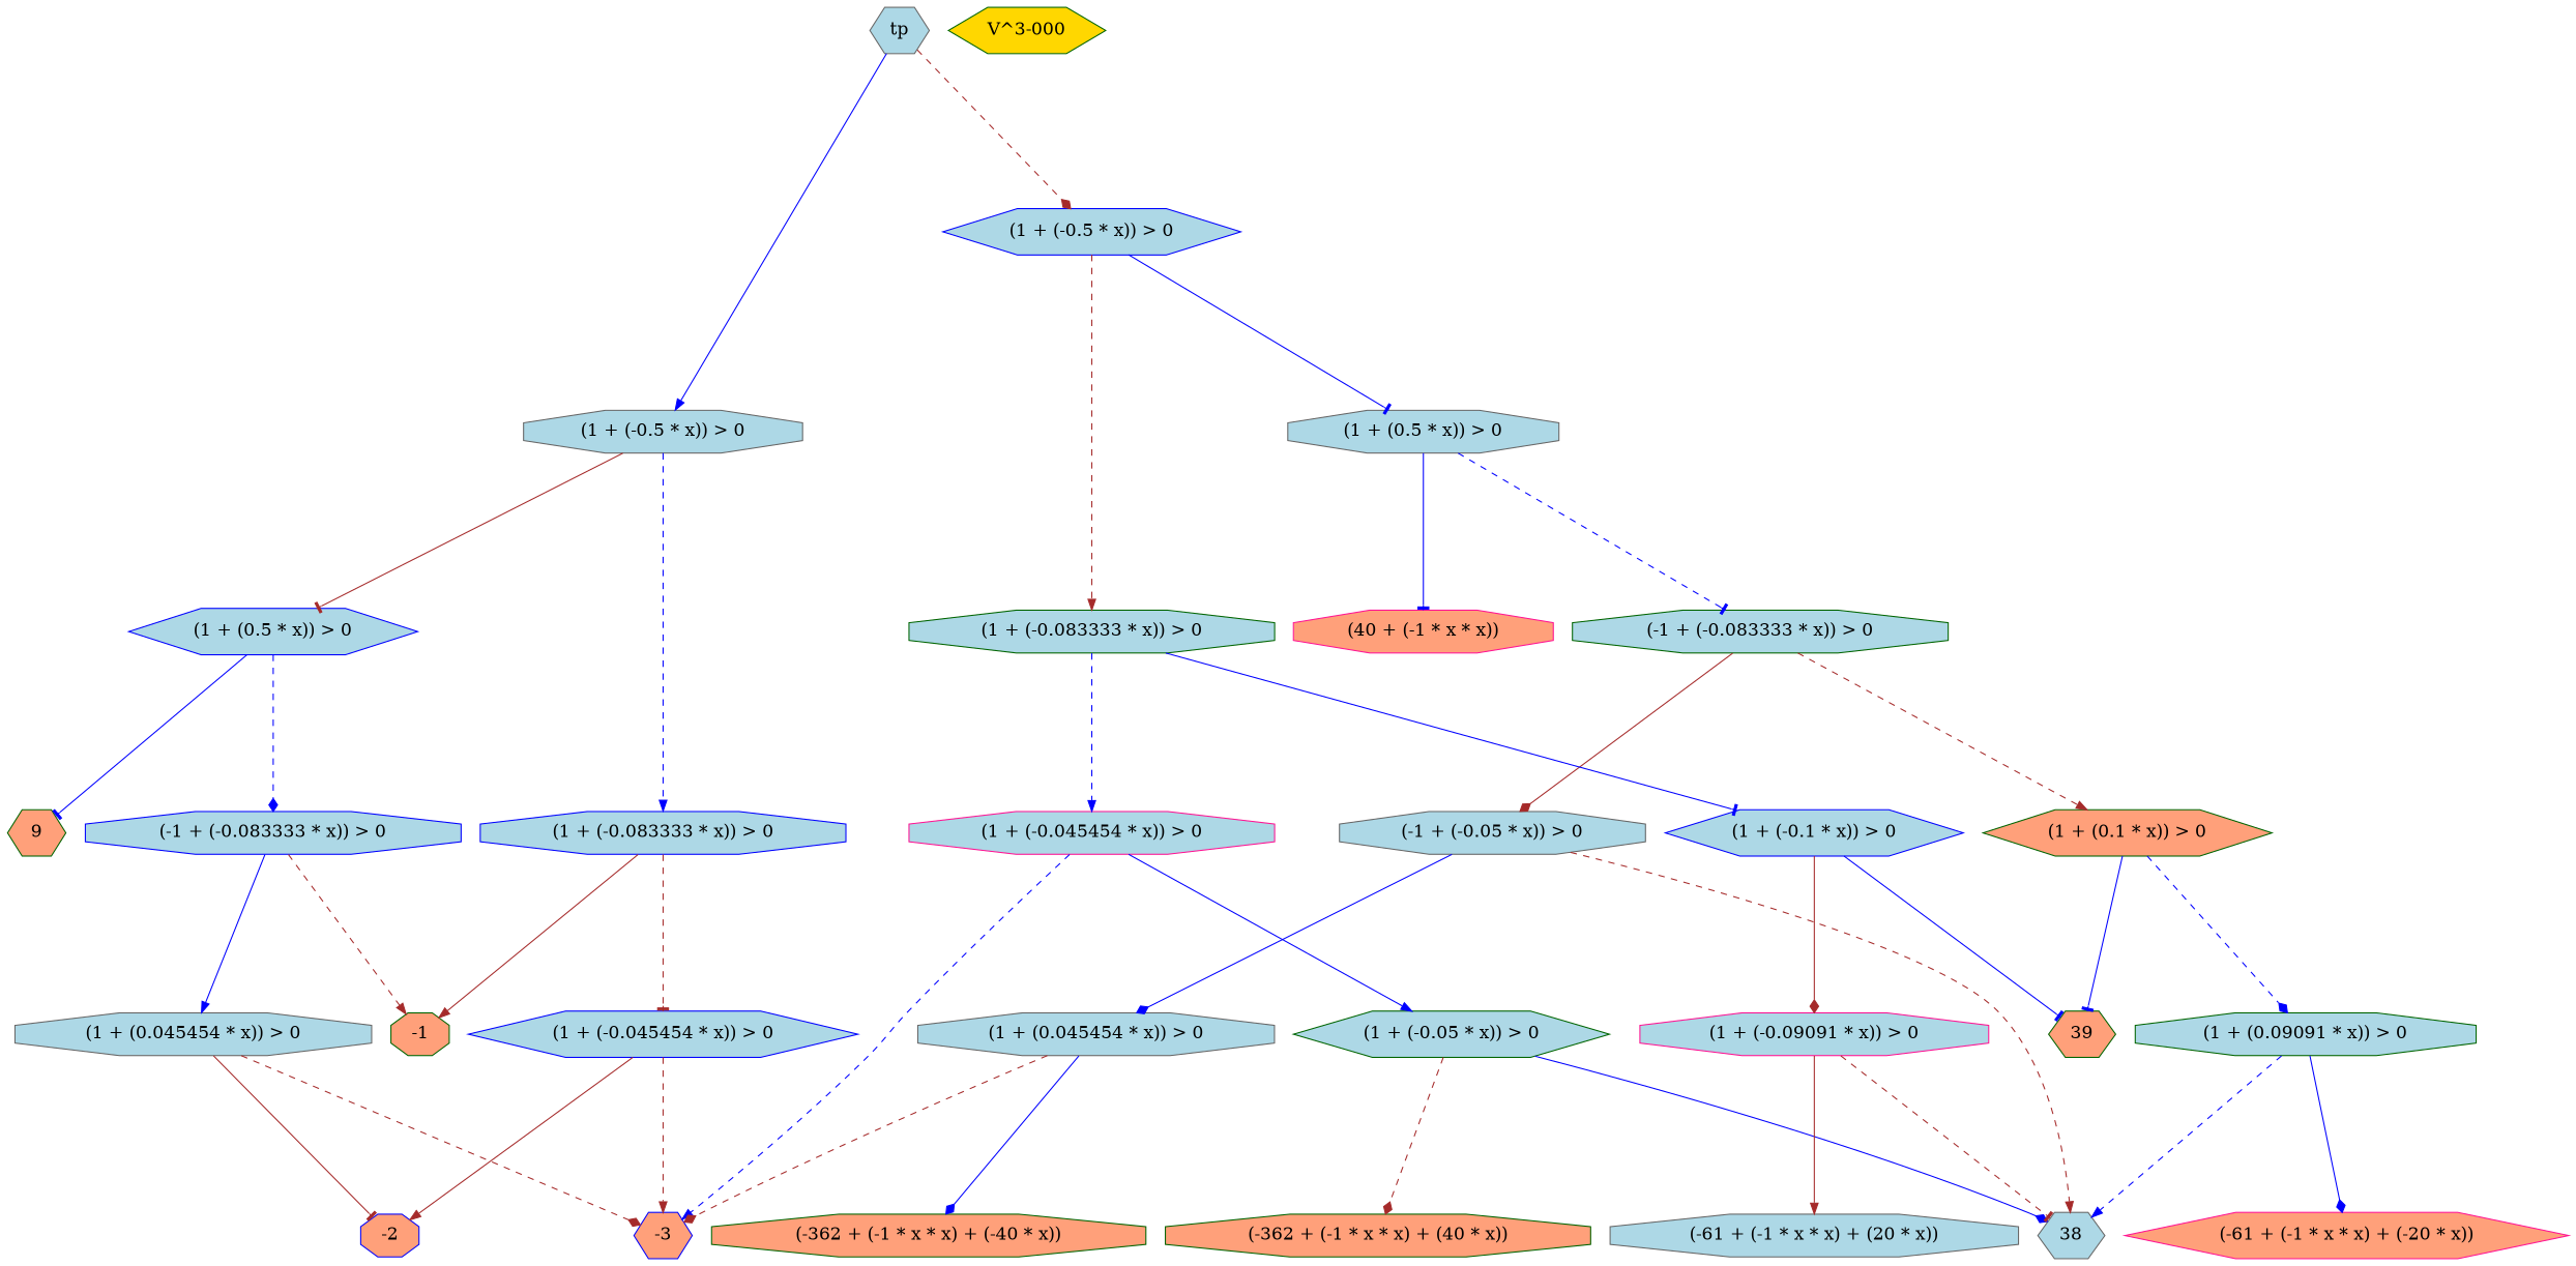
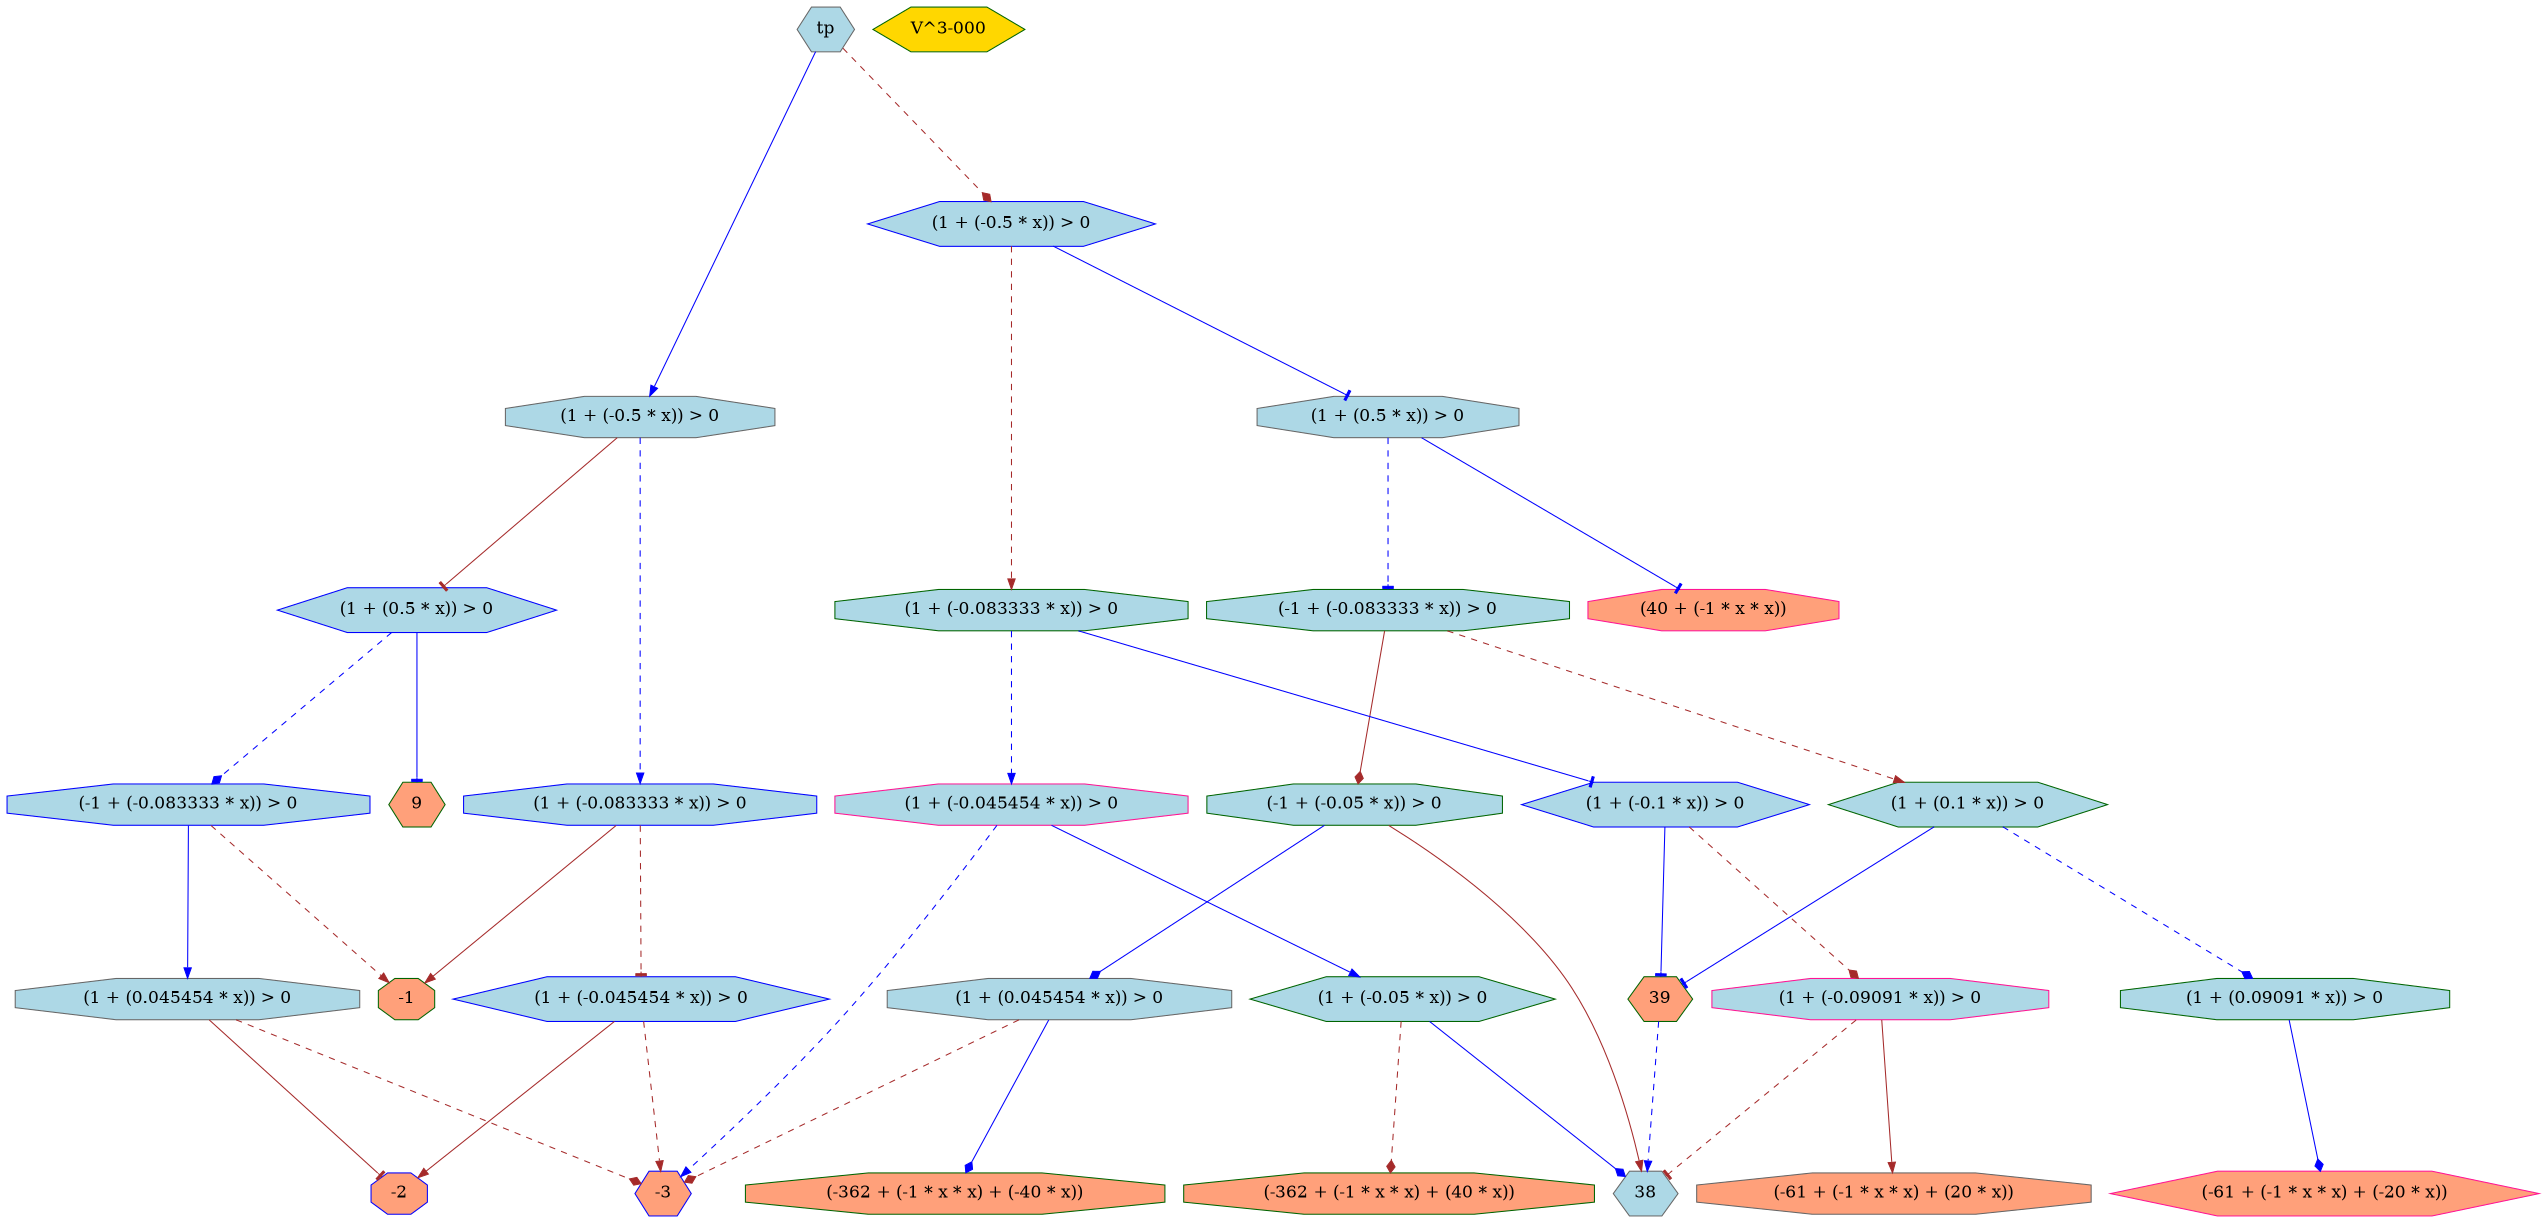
  digraph {
    fontname=Helvetica
    fontsize=16
    ranksep=2.00
    node [color=darkgreen fillcolor=lightblue fontsize=16 shape=octagon style=filled]
    edge [arrowhead=normal color=blue style=dashed]
    n1 [color=blue label="(-1 + (-0.083333 * x)) > 0"]
    n2 [fillcolor=lightsalmon label=-1]
    n3 [color=gray40 label="(1 + (0.045454 * x)) > 0"]
    n4 [color=blue fillcolor=lightsalmon label=-3 shape=hexagon]
    n5 [color=blue fillcolor=lightsalmon label=-2]
    n6 [label="(1 + (-0.05 * x)) > 0" shape=hexagon]
    n7 [fillcolor=lightsalmon label="(-362 + (-1 * x * x) + (40 * x))"]
    n8 [color=gray40 label=38 shape=hexagon]
    n9 [color=blue label="(1 + (0.5 * x)) > 0" shape=hexagon]
    n10 [fillcolor=lightsalmon label=9 shape=hexagon]
    n11 [color=blue label="(1 + (-0.045454 * x)) > 0" shape=hexagon]
    n12 [color=deeppink label="(1 + (-0.045454 * x)) > 0"]
    n13 [color=gray40 label="(1 + (0.045454 * x)) > 0"]
    n14 [fillcolor=lightsalmon label="(-362 + (-1 * x * x) + (-40 * x))"]
-   n15 [color=gray40 label="(-61 + (-1 * x * x) + (20 * x))"]
-   n16 [color=gray40 label="(-1 + (-0.05 * x)) > 0"]
+   n15 [color=gray40 fillcolor=lightsalmon label="(-61 + (-1 * x * x) + (20 * x))"]
+   n16 [label="(-1 + (-0.05 * x)) > 0"]
    n17 [label="(-1 + (-0.083333 * x)) > 0"]
-   n18 [fillcolor=lightsalmon label="(1 + (0.1 * x)) > 0" shape=hexagon]
+   n18 [label="(1 + (0.1 * x)) > 0" shape=hexagon]
    n19 [fillcolor=lightsalmon label=39 shape=hexagon]
    n20 [label="(1 + (0.09091 * x)) > 0"]
    n21 [color=deeppink fillcolor=lightsalmon label="(-61 + (-1 * x * x) + (-20 * x))" shape=hexagon]
    n22 [label="(1 + (-0.083333 * x)) > 0"]
    n23 [color=blue label="(1 + (-0.1 * x)) > 0" shape=hexagon]
    n24 [color=deeppink label="(1 + (-0.09091 * x)) > 0"]
    n25 [color=gray40 label="(1 + (-0.5 * x)) > 0"]
    n26 [color=blue label="(1 + (-0.083333 * x)) > 0"]
    n27 [color=gray40 label=tp shape=hexagon]
    n28 [color=blue label="(1 + (-0.5 * x)) > 0" shape=hexagon]
    n29 [color=gray40 label="(1 + (0.5 * x)) > 0"]
    n30 [color=deeppink fillcolor=lightsalmon label="(40 + (-1 * x * x))"]
    n31 [fillcolor=gold1 label="V^3-000" shape=hexagon]
    n1 -> n2 [color=brown]
    n1 -> n3 [style=solid]
    n3 -> n4 [arrowhead=diamond color=brown]
    n3 -> n5 [arrowhead=tee color=brown style=solid]
    n6 -> n7 [arrowhead=diamond color=brown]
    n6 -> n8 [arrowhead=diamond style=solid]
    n9 -> n1 [arrowhead=diamond]
    n9 -> n10 [arrowhead=tee style=solid]
    n11 -> n4 [color=brown]
    n11 -> n5 [color=brown style=solid]
    n12 -> n4
    n12 -> n6 [style=solid]
    n13 -> n4 [arrowhead=diamond color=brown]
    n13 -> n14 [arrowhead=diamond style=solid]
-   n16 -> n8 [color=brown]
+   n16 -> n8 [color=brown style=solid]
    n16 -> n13 [arrowhead=diamond style=solid]
    n17 -> n16 [arrowhead=diamond color=brown style=solid]
    n17 -> n18 [color=brown]
    n18 -> n19 [arrowhead=tee style=solid]
    n18 -> n20 [arrowhead=diamond]
-   n20 -> n8
+   n19 -> n8
    n20 -> n21 [arrowhead=diamond style=solid]
    n22 -> n12
    n22 -> n23 [arrowhead=tee style=solid]
    n23 -> n19 [arrowhead=tee style=solid]
-   n23 -> n24 [arrowhead=diamond color=brown style=solid]
+   n23 -> n24 [arrowhead=diamond color=brown]
    n24 -> n8 [arrowhead=tee color=brown]
    n24 -> n15 [color=brown style=solid]
    n25 -> n9 [arrowhead=tee color=brown style=solid]
    n25 -> n26
    n26 -> n2 [color=brown style=solid]
    n26 -> n11 [arrowhead=tee color=brown]
    n27 -> n25 [style=solid]
    n27 -> n28 [arrowhead=diamond color=brown]
    n28 -> n22 [color=brown]
    n28 -> n29 [arrowhead=tee style=solid]
    n29 -> n17 [arrowhead=tee]
    n29 -> n30 [arrowhead=tee style=solid]
  }
